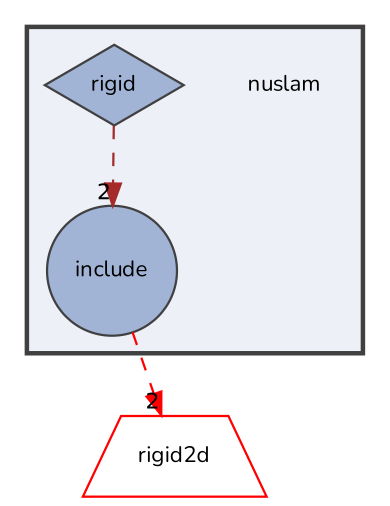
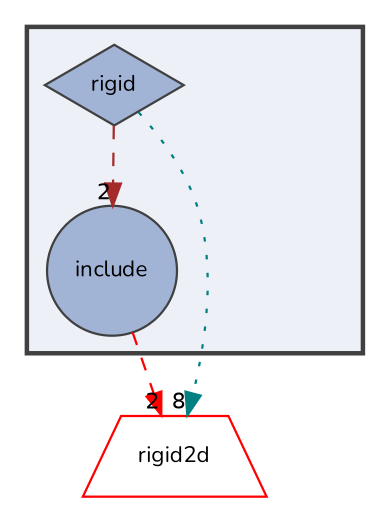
  digraph {
    compound=true
    fontname=Nunito
    node [fontname=Nunito fontsize=10 color=grey25 fillcolor="#a2b4d6"]
    edge [fontname=Nunito fontsize=10 headlabel=2 labeldistance=1.5 labelfontname=Helvetica labelfontsize=10 style=dashed]
-   n1 [label=nuslam shape=plaintext color="" fillcolor=""]
    n2 [label=include shape=circle style="filled,"]
    n3 [label=rigid shape=diamond style="filled,"]
    n4 [color=red fillcolor="#edf0f7" label=rigid2d shape=trapezium]
    subgraph cluster_1 {
      bgcolor="#edf0f7"
      fontsize=10
      pencolor=grey25
      style="filled,bold,"
-     n1
      n2
      n3
    }
    n2 -> n4 [color=red]
    n3 -> n2 [color=brown]
+   n3 -> n4 [color=teal headlabel=8 style=dotted]
  }
